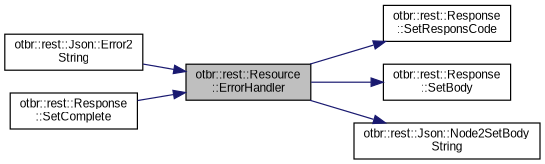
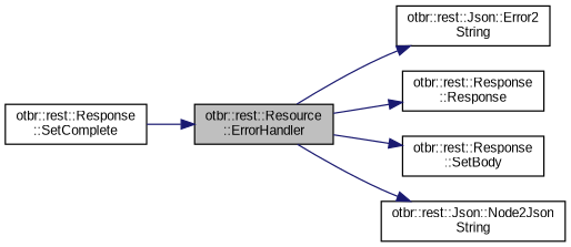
  digraph {
    fontname="Liberation Sans"
    rankdir=LR
    node [color=black fillcolor=white fontname="Liberation Sans" fontsize=10 shape=record style=filled]
    edge [color=midnightblue fontname="Liberation Sans" fontsize=10 labelfontname=Helvetica labelfontsize=10 style=solid]
    n1 [fillcolor=grey75 fontcolor=black height=0.2 label="otbr::rest::Resource\l::ErrorHandler" width=0.4]
    n2 [height=0.2 label="otbr::rest::Json::Error2\lString" width=0.4]
-   n3 [height=0.2 label="otbr::rest::Response\l::SetResponsCode" width=0.4]
+   n3 [height=0.2 label="otbr::rest::Response\l::Response" width=0.4]
    n4 [height=0.2 label="otbr::rest::Response\l::SetBody" width=0.4]
-   n5 [height=0.2 label="otbr::rest::Json::Node2SetBody\lString" width=0.4]
+   n5 [height=0.2 label="otbr::rest::Json::Node2Json\lString" width=0.4]
    n6 [height=0.2 label="otbr::rest::Response\l::SetComplete" width=0.4]
-   n2 -> n1
+   n1 -> n2
    n1 -> n3
    n1 -> n4
    n1 -> n5
    n6 -> n1
  }
